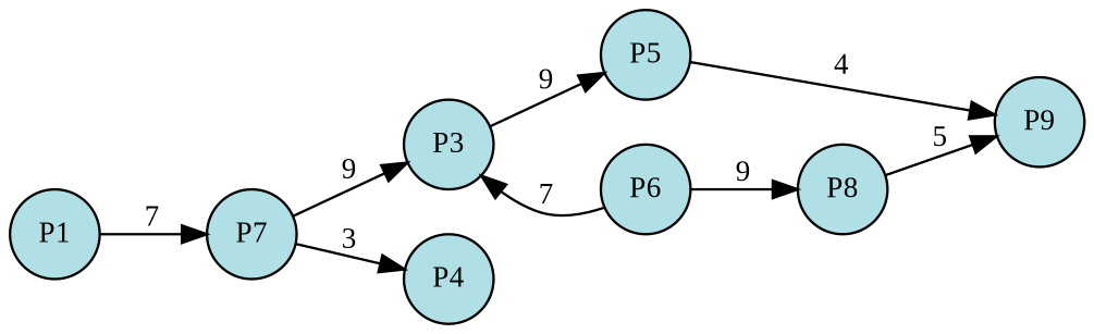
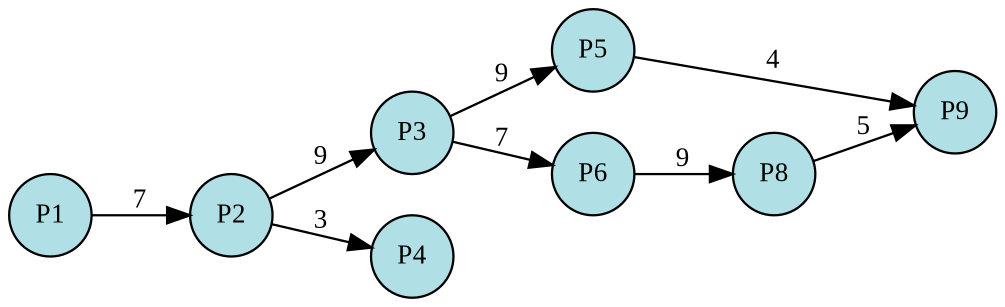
  digraph {
    fontname="Liberation Serif"
    rankdir=LR
    splines=true
    node [fillcolor=powderblue fixedsize=true fontcolor=black fontname="Liberation Serif" fontsize=12 margin=0 shape=circle style=filled]
    edge [fontcolor=black fontname="Liberation Serif" fontsize=12 margin=0]
    n1 [label=P1 width=0.5]
-   n2 [label=P7 width=0.5]
+   n2 [label=P2 width=0.5]
    n3 [label=P3 width=0.5]
    n4 [label=P4 width=0.5]
    n5 [label=P5 width=0.5]
    n6 [label=P6 width=0.5]
    n7 [label=P8 width=0.5]
    n8 [label=P9 width=0.5]
    subgraph sub_1 {
      rank=same
      n1
    }
    subgraph sub_2 {
      rank=same
      n2
    }
    subgraph sub_3 {
      rank=same
      n3
      n4
    }
    subgraph sub_4 {
      rank=same
      n5
      n6
    }
    subgraph sub_5 {
      rank=same
      n7
    }
    subgraph sub_6 {
      rank=same
      n8
    }
    n1 -> n2 [label=7]
    n2 -> n3 [label=9]
    n2 -> n4 [label=3]
    n3 -> n5 [label=9]
-   n6 -> n3 [label=7]
+   n3 -> n6 [label=7]
    n5 -> n8 [label=4]
    n6 -> n7 [label=9]
    n7 -> n8 [label=5]
  }
